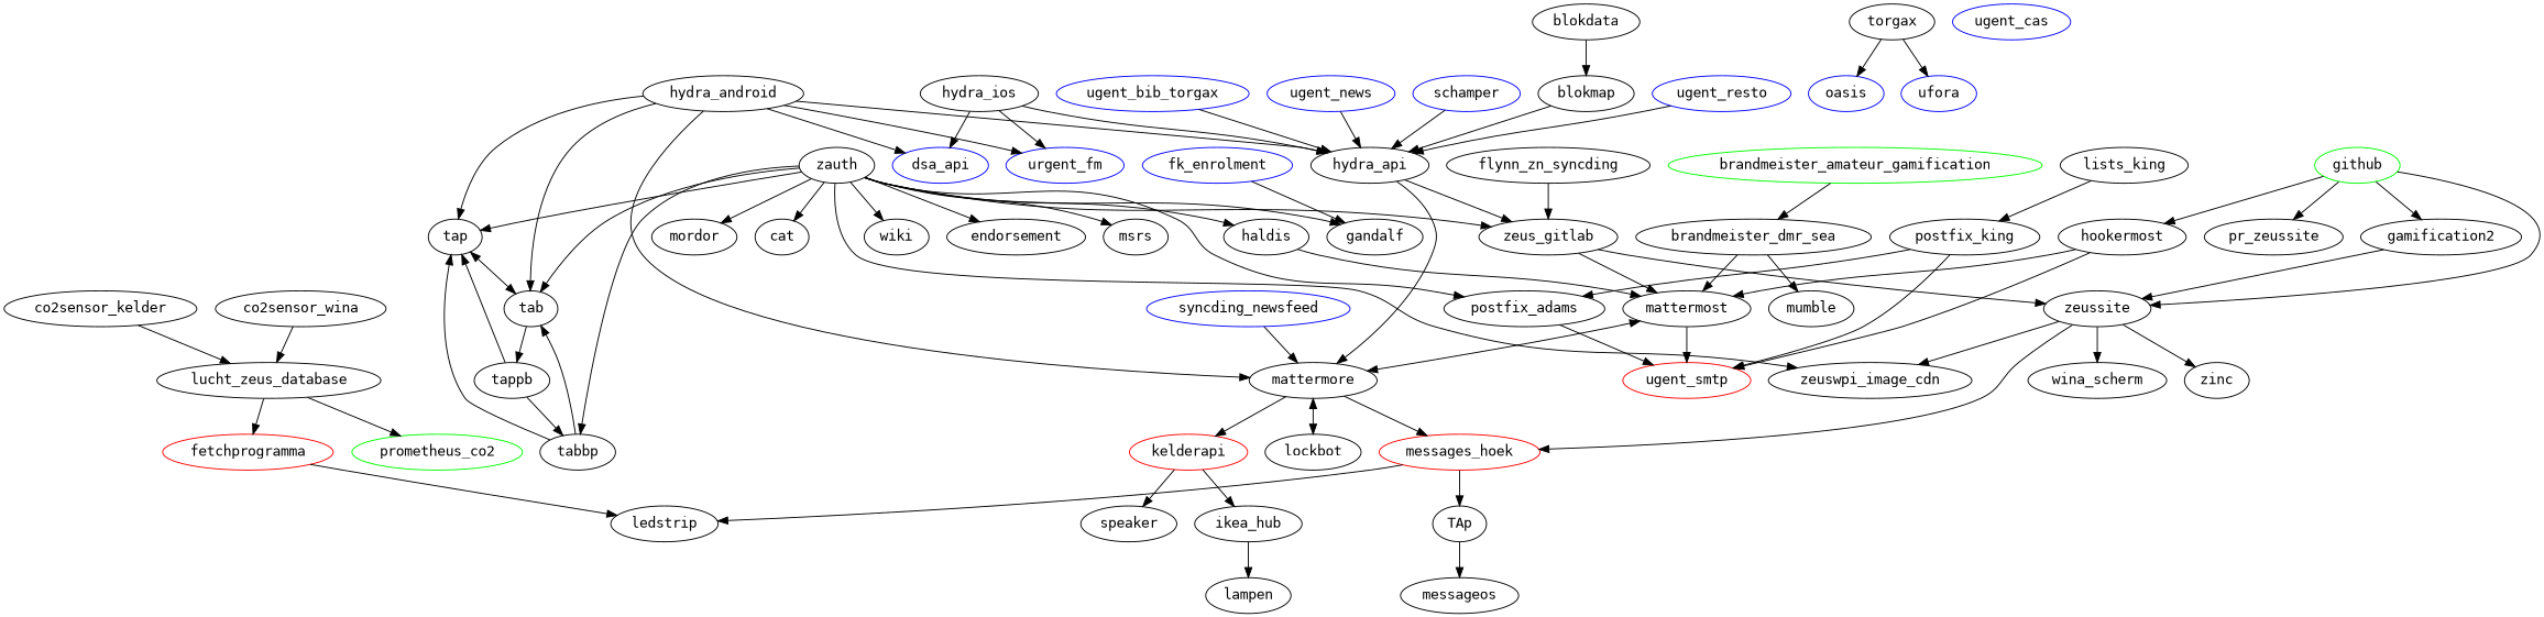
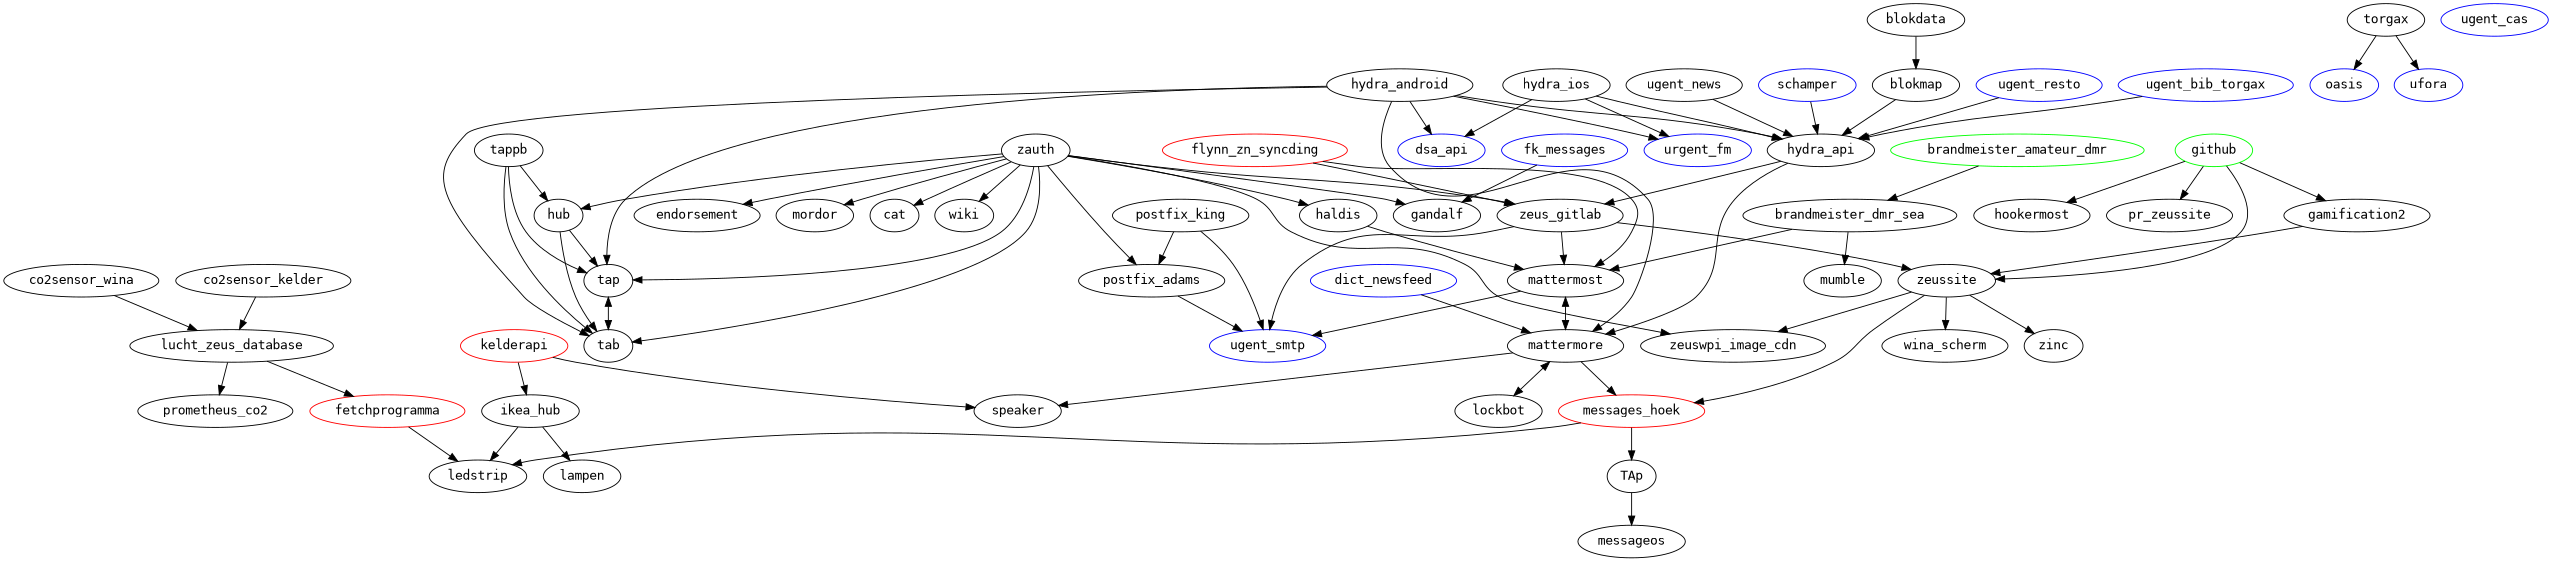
  digraph {
    fontname="DejaVu Sans Mono"
    node [fontname="DejaVu Sans Mono"]
    edge [fontname="DejaVu Sans Mono"]
    mattermost
    mattermore
-   ugent_smtp [color=red]
+   ugent_smtp [color=blue]
    lockbot
    messages_hoek [color=red]
    kelderapi [color=red]
    ledstrip
    TAp
    ikea_hub
    speaker
    messageos
    hydra_api
    zeus_gitlab
    zeussite
-   dict_newsfeed [color=blue label=syncding_newsfeed]
+   dict_newsfeed [color=blue]
    lampen
    tap
    tab
    zauth
    haldis
    cat
    wiki
    zeuswpi_image_cdn
    endorsement
-   tabbp
-   msrs
+   tabbp [label=hub]
    mordor
    postfix_adams
    gandalf
-   flynn_zn_syncding
+   flynn_zn_syncding [color=red]
    wina_scherm
    zinc
    hydra_android
    dsa_api [color=blue]
    urgent_fm [color=blue]
    hydra_ios
    tappb
    ugent_resto [color=blue]
    n39 [color=blue label=ugent_bib_torgax]
-   ugent_news [color=blue]
+   ugent_news [color=black]
    schamper [color=blue]
    postfix_king
-   lists_king
    co2sensor_kelder
    lucht_zeus_database
    fetchprogramma [color=red]
-   prometheus_co2 [color=green]
+   prometheus_co2
    co2sensor_wina
    gamification2
    github [color=green]
    hookermost
    pr_zeussite
    blokdata
    blokmap
    oasis [color=blue]
    torgax
    ufora [color=blue]
-   fk_enrolment [color=blue]
-   brandmeister_amateur_dmr [color=green label=brandmeister_amateur_gamification]
+   fk_enrolment [color=blue label=fk_messages]
+   brandmeister_amateur_dmr [color=green]
    brandmeister_dmr_sea
    mumble
    ugent_cas [color=blue]
    mattermost -> mattermore [dir=both]
    mattermost -> ugent_smtp
    mattermore -> lockbot [dir=both]
    mattermore -> messages_hoek
-   mattermore -> kelderapi
+   mattermore -> speaker
    messages_hoek -> ledstrip
    messages_hoek -> TAp
    kelderapi -> ikea_hub
    kelderapi -> speaker
    TAp -> messageos
+   ikea_hub -> ledstrip
    ikea_hub -> lampen
    hydra_api -> mattermore
    hydra_api -> zeus_gitlab
    zeus_gitlab -> mattermost
-   hookermost -> ugent_smtp
+   zeus_gitlab -> ugent_smtp
    zeus_gitlab -> zeussite
    zeussite -> messages_hoek
    zeussite -> zeuswpi_image_cdn
    zeussite -> wina_scherm
    zeussite -> zinc
    dict_newsfeed -> mattermore
    tap -> tab [dir=both]
    zauth -> zeus_gitlab
    zauth -> tap
    zauth -> tab
    zauth -> haldis
    zauth -> cat
    zauth -> wiki
    zauth -> zeuswpi_image_cdn
    zauth -> endorsement
    zauth -> tabbp
-   zauth -> msrs
    zauth -> mordor
    zauth -> postfix_adams
    zauth -> gandalf
    haldis -> mattermost
    tabbp -> tap
    tabbp -> tab
    postfix_adams -> ugent_smtp
    flynn_zn_syncding -> zeus_gitlab
    hydra_android -> mattermore
    hydra_android -> hydra_api
    hydra_android -> tap
    hydra_android -> tab
    hydra_android -> dsa_api
    hydra_android -> urgent_fm
    hydra_ios -> hydra_api
    hydra_ios -> dsa_api
    hydra_ios -> urgent_fm
    tappb -> tap
-   tab -> tappb
+   tappb -> tab
    tappb -> tabbp
    ugent_resto -> hydra_api
    n39 -> hydra_api
    ugent_news -> hydra_api
    schamper -> hydra_api
    postfix_king -> ugent_smtp
    postfix_king -> postfix_adams
-   lists_king -> postfix_king
    co2sensor_kelder -> lucht_zeus_database
    lucht_zeus_database -> fetchprogramma
    lucht_zeus_database -> prometheus_co2
    fetchprogramma -> ledstrip
    co2sensor_wina -> lucht_zeus_database
    gamification2 -> zeussite
    github -> zeussite
    github -> gamification2
    github -> hookermost
    github -> pr_zeussite
-   hookermost -> mattermost
+   flynn_zn_syncding -> mattermost
    blokdata -> blokmap
    blokmap -> hydra_api
    torgax -> oasis
    torgax -> ufora
    fk_enrolment -> gandalf
    brandmeister_amateur_dmr -> brandmeister_dmr_sea
    brandmeister_dmr_sea -> mattermost
    brandmeister_dmr_sea -> mumble
  }
